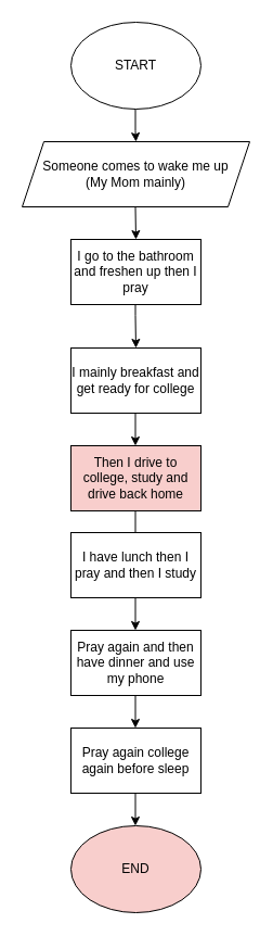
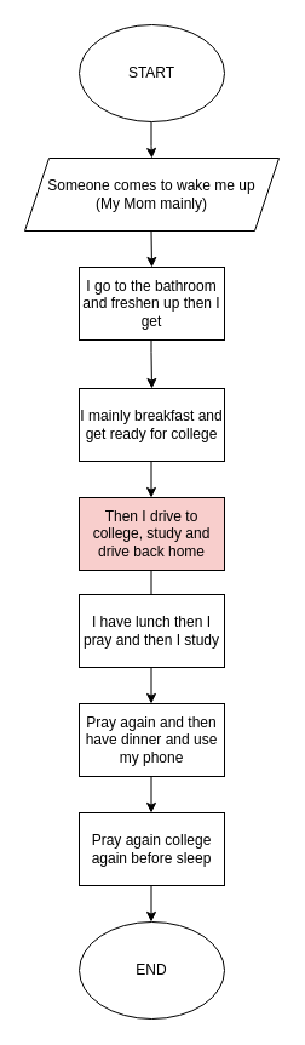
  <mxCell id="0" />
  <mxCell id="1" parent="0" />
  <mxCell id="2" value="START" style="ellipse;whiteSpace=wrap;html=1;" vertex="1" parent="1"><mxGeometry x="65" y="20" width="120" height="80" as="geometry" /></mxCell>
  <mxCell id="3" value="" style="endArrow=classic;html=1;rounded=0;" edge="1" parent="1"><mxGeometry width="50" height="50" relative="1" as="geometry"><mxPoint x="124.5" y="100" as="sourcePoint" /><mxPoint x="125" y="130" as="targetPoint" /><Array as="points"><mxPoint x="124.5" y="120" /></Array></mxGeometry></mxCell>
  <mxCell id="4" value="Someone comes to wake me up&lt;div&gt;(My Mom mainly)&lt;/div&gt;" style="shape=parallelogram;perimeter=parallelogramPerimeter;whiteSpace=wrap;html=1;fixedSize=1;" vertex="1" parent="1"><mxGeometry x="20" y="130" width="210" height="60" as="geometry" /></mxCell>
- <mxCell id="5" value="I go to the bathroom and freshen up then I pray" style="rounded=0;whiteSpace=wrap;html=1;" vertex="1" parent="1"><mxGeometry x="65" y="220" width="120" height="60" as="geometry" /></mxCell>
+ <mxCell id="5" value="I go to the bathroom and freshen up then I get" style="rounded=0;whiteSpace=wrap;html=1;" vertex="1" parent="1"><mxGeometry x="65" y="220" width="120" height="60" as="geometry" /></mxCell>
  <mxCell id="6" value="" style="endArrow=classic;html=1;rounded=0;entryX=0.5;entryY=0;entryDx=0;entryDy=0;" edge="1" parent="1" target="5"><mxGeometry width="50" height="50" relative="1" as="geometry"><mxPoint x="124.5" y="190" as="sourcePoint" /><mxPoint x="124.5" y="240" as="targetPoint" /><Array as="points" /></mxGeometry></mxCell>
  <mxCell id="7" value="" style="endArrow=classic;html=1;rounded=0;" edge="1" parent="1"><mxGeometry width="50" height="50" relative="1" as="geometry"><mxPoint x="124.5" y="280" as="sourcePoint" /><mxPoint x="125" y="320" as="targetPoint" /><Array as="points"><mxPoint x="124.5" y="290" /></Array></mxGeometry></mxCell>
  <mxCell id="8" value="I mainly breakfast and&lt;div&gt;get ready for college&lt;/div&gt;" style="rounded=0;whiteSpace=wrap;html=1;" vertex="1" parent="1"><mxGeometry x="65" y="320" width="120" height="60" as="geometry" /></mxCell>
  <mxCell id="9" value="" style="endArrow=classic;html=1;rounded=0;" edge="1" parent="1"><mxGeometry width="50" height="50" relative="1" as="geometry"><mxPoint x="124.5" y="380" as="sourcePoint" /><mxPoint x="124.5" y="410" as="targetPoint" /></mxGeometry></mxCell>
- <mxCell id="10" value="END" style="ellipse;whiteSpace=wrap;html=1;fillColor=#f8cecc;" vertex="1" parent="1"><mxGeometry x="65" y="760" width="120" height="80" as="geometry" /></mxCell>
+ <mxCell id="10" value="END" style="ellipse;whiteSpace=wrap;html=1;" vertex="1" parent="1"><mxGeometry x="65" y="760" width="120" height="80" as="geometry" /></mxCell>
  <mxCell id="11" value="" style="endArrow=classic;html=1;rounded=0;" edge="1" parent="1"><mxGeometry width="50" height="50" relative="1" as="geometry"><mxPoint x="124.5" y="730" as="sourcePoint" /><mxPoint x="124.5" y="760" as="targetPoint" /><Array as="points" /></mxGeometry></mxCell>
  <mxCell id="12" value="Then I drive to college, study and drive back home" style="rounded=0;whiteSpace=wrap;html=1;fillColor=#f8cecc;" vertex="1" parent="1"><mxGeometry x="65" y="410" width="120" height="60" as="geometry" /></mxCell>
  <mxCell id="13" value="" style="endArrow=classic;html=1;rounded=0;" edge="1" parent="1"><mxGeometry width="50" height="50" relative="1" as="geometry"><mxPoint x="124.5" y="470" as="sourcePoint" /><mxPoint x="124.5" y="500" as="targetPoint" /></mxGeometry></mxCell>
  <mxCell id="14" value="I have lunch then I pray and then I study" style="rounded=0;whiteSpace=wrap;html=1;" vertex="1" parent="1"><mxGeometry x="65" y="490" width="120" height="60" as="geometry" /></mxCell>
  <mxCell id="15" value="" style="endArrow=classic;html=1;rounded=0;" edge="1" parent="1"><mxGeometry width="50" height="50" relative="1" as="geometry"><mxPoint x="124.5" y="550" as="sourcePoint" /><mxPoint x="124.5" y="580" as="targetPoint" /></mxGeometry></mxCell>
  <mxCell id="16" value="Pray again and then have dinner and use my phone" style="rounded=0;whiteSpace=wrap;html=1;" vertex="1" parent="1"><mxGeometry x="65" y="580" width="120" height="60" as="geometry" /></mxCell>
  <mxCell id="17" value="" style="endArrow=classic;html=1;rounded=0;" edge="1" parent="1"><mxGeometry width="50" height="50" relative="1" as="geometry"><mxPoint x="124.5" y="640" as="sourcePoint" /><mxPoint x="124.5" y="670" as="targetPoint" /></mxGeometry></mxCell>
  <mxCell id="18" value="Pray again college again before sleep" style="rounded=0;whiteSpace=wrap;html=1;" vertex="1" parent="1"><mxGeometry x="65" y="670" width="120" height="60" as="geometry" /></mxCell>
